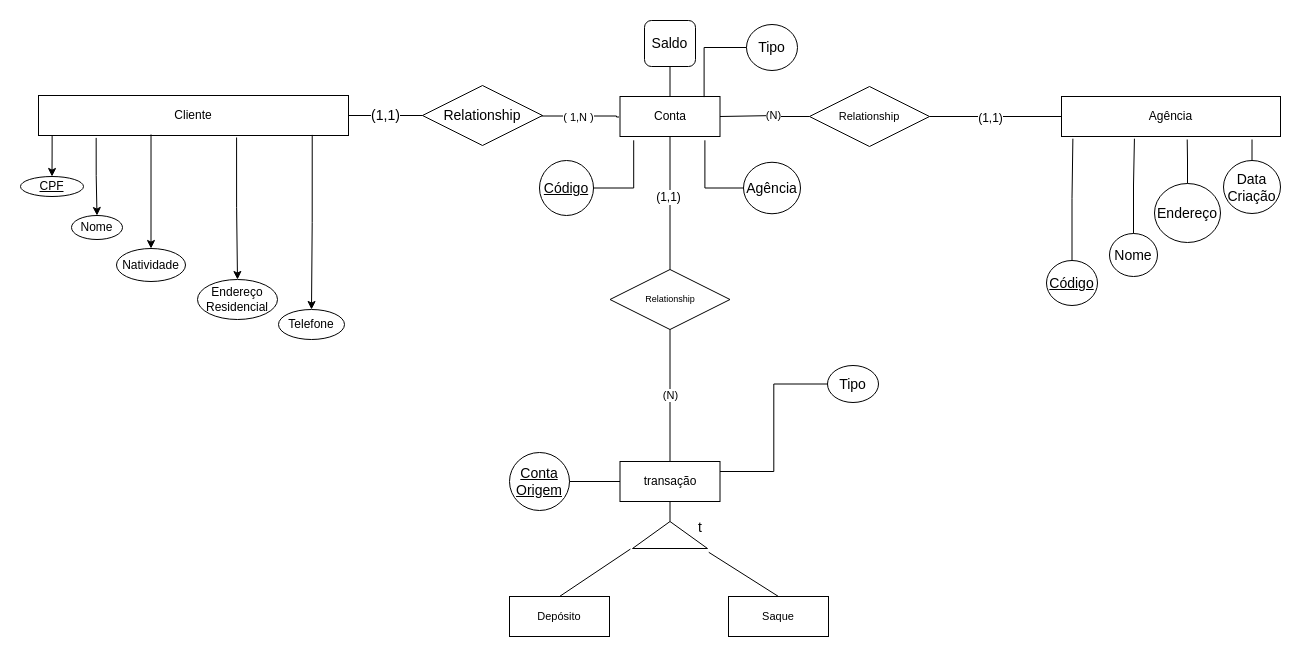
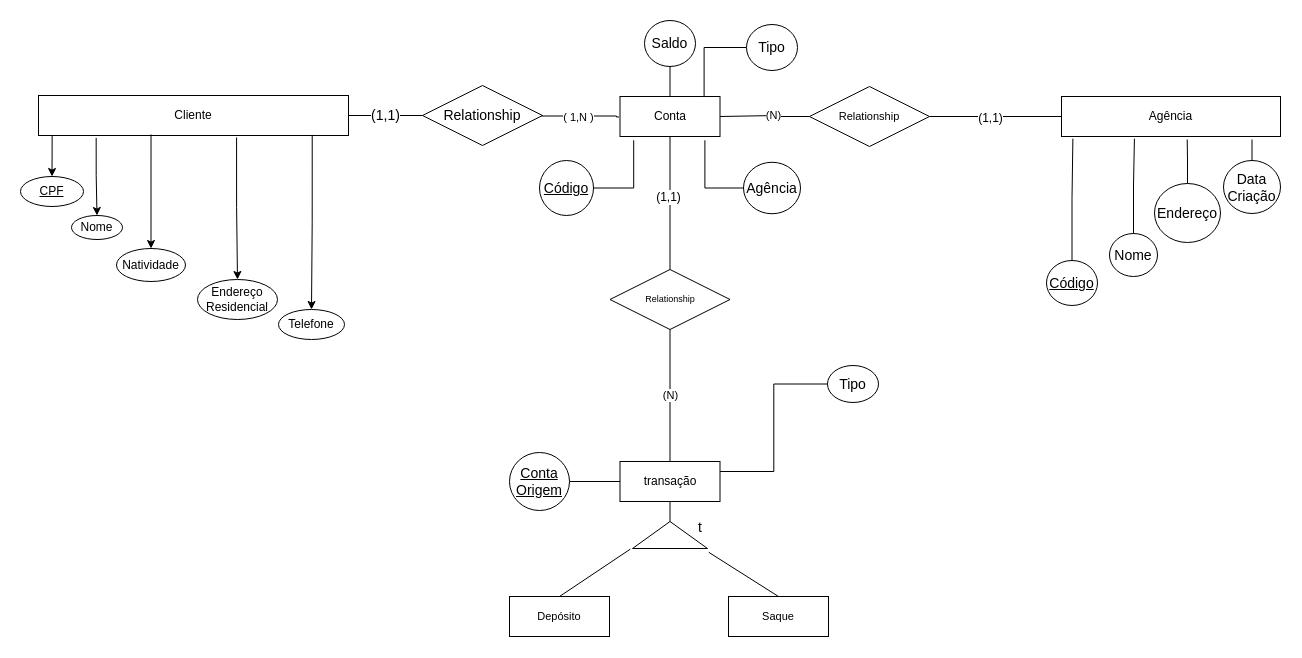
  <mxCell id="0" />
  <mxCell id="1" parent="0" />
  <mxCell id="2" style="edgeStyle=orthogonalEdgeStyle;rounded=0;orthogonalLoop=1;jettySize=auto;html=1;exitX=0.186;exitY=1.06;exitDx=0;exitDy=0;exitPerimeter=0;" edge="1" parent="1" source="9" target="10"><mxGeometry relative="1" as="geometry"><mxPoint x="311" y="212" as="targetPoint" /><mxPoint x="319" y="143" as="sourcePoint" /></mxGeometry></mxCell>
  <mxCell id="3" style="edgeStyle=orthogonalEdgeStyle;rounded=0;orthogonalLoop=1;jettySize=auto;html=1;entryX=0.5;entryY=0;entryDx=0;entryDy=0;exitX=0.363;exitY=0.975;exitDx=0;exitDy=0;exitPerimeter=0;" edge="1" parent="1" source="9" target="11"><mxGeometry relative="1" as="geometry"><mxPoint x="371" y="128" as="sourcePoint" /></mxGeometry></mxCell>
  <mxCell id="4" style="edgeStyle=orthogonalEdgeStyle;rounded=0;orthogonalLoop=1;jettySize=auto;html=1;entryX=0.5;entryY=0;entryDx=0;entryDy=0;exitX=0.639;exitY=1.05;exitDx=0;exitDy=0;exitPerimeter=0;" edge="1" parent="1" source="9" target="12"><mxGeometry relative="1" as="geometry"><mxPoint x="458" y="113" as="sourcePoint" /></mxGeometry></mxCell>
  <mxCell id="5" style="edgeStyle=orthogonalEdgeStyle;rounded=0;orthogonalLoop=1;jettySize=auto;html=1;entryX=0.5;entryY=0;entryDx=0;entryDy=0;exitX=0.883;exitY=0.985;exitDx=0;exitDy=0;exitPerimeter=0;" edge="1" parent="1" source="9" target="13"><mxGeometry relative="1" as="geometry"><mxPoint x="533" y="107" as="sourcePoint" /></mxGeometry></mxCell>
  <mxCell id="6" style="edgeStyle=orthogonalEdgeStyle;rounded=0;orthogonalLoop=1;jettySize=auto;html=1;exitX=0.044;exitY=1.005;exitDx=0;exitDy=0;entryX=0.5;entryY=0;entryDx=0;entryDy=0;exitPerimeter=0;" edge="1" parent="1" source="9" target="14"><mxGeometry relative="1" as="geometry" /></mxCell>
  <mxCell id="7" value="( 1,N )" style="edgeStyle=orthogonalEdgeStyle;rounded=0;orthogonalLoop=1;jettySize=auto;html=1;entryX=0;entryY=0.5;entryDx=0;entryDy=0;fontSize=11;startArrow=none;startFill=0;endArrow=none;endFill=0;endSize=24;exitX=1;exitY=0.5;exitDx=0;exitDy=0;" edge="1" parent="1"><mxGeometry x="-0.057" y="-1" relative="1" as="geometry"><mxPoint x="541" y="115.5" as="sourcePoint" /><mxPoint x="618.5" y="116.5" as="targetPoint" /><Array as="points"><mxPoint x="616" y="116" /><mxPoint x="616" y="117" /></Array><mxPoint as="offset" /></mxGeometry></mxCell>
  <mxCell id="8" value="(1,1)" style="edgeStyle=orthogonalEdgeStyle;rounded=0;orthogonalLoop=1;jettySize=auto;html=1;exitX=1;exitY=0.5;exitDx=0;exitDy=0;entryX=0;entryY=0.5;entryDx=0;entryDy=0;fontSize=14;startArrow=none;startFill=0;endArrow=none;endFill=0;endSize=24;strokeWidth=1;" edge="1" parent="1" source="9" target="34"><mxGeometry relative="1" as="geometry" /></mxCell>
  <mxCell id="9" value="Cliente" style="whiteSpace=wrap;html=1;align=center;shadow=0;strokeColor=default;strokeWidth=1;fillColor=none;" vertex="1" parent="1"><mxGeometry x="38" y="95" width="310" height="40" as="geometry" /></mxCell>
  <mxCell id="10" value="Nome" style="ellipse;whiteSpace=wrap;html=1;align=center;shadow=0;strokeColor=#000000;strokeWidth=1;fillColor=none;" vertex="1" parent="1"><mxGeometry x="71" y="215" width="51" height="24" as="geometry" /></mxCell>
  <mxCell id="11" value="Natividade" style="ellipse;whiteSpace=wrap;html=1;align=center;shadow=0;strokeColor=#000000;strokeWidth=1;fillColor=none;" vertex="1" parent="1"><mxGeometry x="116" y="248" width="69" height="33" as="geometry" /></mxCell>
  <mxCell id="12" value="Endereço Residencial" style="ellipse;whiteSpace=wrap;html=1;align=center;shadow=0;strokeColor=#000000;strokeWidth=1;fillColor=none;" vertex="1" parent="1"><mxGeometry x="197" y="279" width="80" height="40" as="geometry" /></mxCell>
  <mxCell id="13" value="Telefone" style="ellipse;whiteSpace=wrap;html=1;align=center;shadow=0;strokeColor=#000000;strokeWidth=1;fillColor=none;" vertex="1" parent="1"><mxGeometry x="278" y="309" width="66" height="30" as="geometry" /></mxCell>
- <mxCell id="14" value="CPF" style="ellipse;whiteSpace=wrap;html=1;align=center;fontStyle=4;shadow=0;strokeColor=#000000;strokeWidth=1;fillColor=none;" vertex="1" parent="1"><mxGeometry x="20" y="176" width="63" height="20" as="geometry" /></mxCell>
+ <mxCell id="14" value="CPF" style="ellipse;whiteSpace=wrap;html=1;align=center;fontStyle=4;shadow=0;strokeColor=#000000;strokeWidth=1;fillColor=none;" vertex="1" parent="1"><mxGeometry x="20" y="176" width="63" height="30" as="geometry" /></mxCell>
  <mxCell id="15" style="edgeStyle=orthogonalEdgeStyle;rounded=0;orthogonalLoop=1;jettySize=auto;html=1;exitX=0.5;exitY=1;exitDx=0;exitDy=0;" edge="1" parent="1" source="14" target="14"><mxGeometry relative="1" as="geometry" /></mxCell>
  <mxCell id="16" value="Agência" style="whiteSpace=wrap;html=1;align=center;shadow=0;strokeColor=#000000;strokeWidth=1;fillColor=none;" vertex="1" parent="1"><mxGeometry x="1061" y="96" width="219" height="40" as="geometry" /></mxCell>
  <mxCell id="17" value="Conta" style="whiteSpace=wrap;html=1;align=center;shadow=0;strokeColor=#000000;strokeWidth=1;fillColor=none;" vertex="1" parent="1"><mxGeometry x="619.5" y="96" width="100" height="40" as="geometry" /></mxCell>
  <mxCell id="18" style="edgeStyle=orthogonalEdgeStyle;rounded=0;orthogonalLoop=1;jettySize=auto;html=1;exitX=0.5;exitY=1;exitDx=0;exitDy=0;entryX=1;entryY=0.5;entryDx=0;entryDy=0;fontSize=11;startArrow=none;startFill=0;endArrow=none;endFill=0;endSize=24;" edge="1" parent="1" source="21" target="26"><mxGeometry relative="1" as="geometry" /></mxCell>
  <mxCell id="19" style="edgeStyle=orthogonalEdgeStyle;rounded=0;orthogonalLoop=1;jettySize=auto;html=1;exitX=0;exitY=0.5;exitDx=0;exitDy=0;fontSize=14;startArrow=none;startFill=0;endArrow=none;endFill=0;endSize=24;strokeWidth=1;entryX=1;entryY=0.5;entryDx=0;entryDy=0;" edge="1" parent="1" source="21" target="52"><mxGeometry relative="1" as="geometry"><mxPoint x="581" y="481" as="targetPoint" /></mxGeometry></mxCell>
  <mxCell id="20" style="edgeStyle=orthogonalEdgeStyle;rounded=0;orthogonalLoop=1;jettySize=auto;html=1;exitX=1;exitY=0.25;exitDx=0;exitDy=0;entryX=0;entryY=0.5;entryDx=0;entryDy=0;fontSize=14;startArrow=none;startFill=0;endArrow=none;endFill=0;endSize=24;strokeWidth=1;" edge="1" parent="1" source="21" target="51"><mxGeometry relative="1" as="geometry" /></mxCell>
  <mxCell id="21" value="transação" style="whiteSpace=wrap;html=1;align=center;shadow=0;strokeColor=#000000;strokeWidth=1;fillColor=none;" vertex="1" parent="1"><mxGeometry x="619.5" y="461" width="100" height="40" as="geometry" /></mxCell>
  <mxCell id="22" value="(N)" style="edgeStyle=orthogonalEdgeStyle;rounded=0;orthogonalLoop=1;jettySize=auto;html=1;exitX=0.5;exitY=1;exitDx=0;exitDy=0;entryX=0.5;entryY=0;entryDx=0;entryDy=0;fontSize=11;startArrow=none;startFill=0;endArrow=none;endFill=0;endSize=24;" edge="1" parent="1" source="23" target="21"><mxGeometry relative="1" as="geometry" /></mxCell>
  <mxCell id="23" value="Relationship" style="shape=rhombus;perimeter=rhombusPerimeter;whiteSpace=wrap;html=1;align=center;shadow=0;fontSize=9;strokeColor=#000000;strokeWidth=1;fillColor=none;" vertex="1" parent="1"><mxGeometry x="609.5" y="269" width="120" height="60" as="geometry" /></mxCell>
  <mxCell id="24" value="&lt;font style=&quot;font-size: 11px&quot;&gt;Depósito&lt;/font&gt;" style="whiteSpace=wrap;html=1;align=center;shadow=0;fontSize=9;strokeColor=#000000;strokeWidth=1;fillColor=none;" vertex="1" parent="1"><mxGeometry x="509" y="596" width="100" height="40" as="geometry" /></mxCell>
  <mxCell id="25" value="&lt;font style=&quot;font-size: 11px&quot;&gt;Saque&lt;br&gt;&lt;/font&gt;" style="whiteSpace=wrap;html=1;align=center;shadow=0;fontSize=9;strokeColor=#000000;strokeWidth=1;fillColor=none;" vertex="1" parent="1"><mxGeometry x="728" y="596" width="100" height="40" as="geometry" /></mxCell>
  <mxCell id="26" value="" style="triangle;whiteSpace=wrap;html=1;shadow=0;fontSize=11;strokeColor=#000000;strokeWidth=1;fillColor=none;rotation=-90;" vertex="1" parent="1"><mxGeometry x="656" y="497" width="27" height="75" as="geometry" /></mxCell>
  <mxCell id="27" value="" style="endArrow=none;html=1;rounded=0;fontSize=11;endSize=24;exitX=0.5;exitY=0;exitDx=0;exitDy=0;entryX=-0.022;entryY=-0.028;entryDx=0;entryDy=0;entryPerimeter=0;" edge="1" parent="1" source="24" target="26"><mxGeometry relative="1" as="geometry"><mxPoint x="698" y="137" as="sourcePoint" /><mxPoint x="803" y="359" as="targetPoint" /></mxGeometry></mxCell>
  <mxCell id="28" value="" style="endArrow=none;html=1;rounded=0;fontSize=11;endSize=24;exitX=0.5;exitY=0;exitDx=0;exitDy=0;entryX=-0.141;entryY=1.017;entryDx=0;entryDy=0;entryPerimeter=0;" edge="1" parent="1" source="25" target="26"><mxGeometry relative="1" as="geometry"><mxPoint x="739" y="377" as="sourcePoint" /><mxPoint x="801.4" y="335.594" as="targetPoint" /></mxGeometry></mxCell>
  <mxCell id="29" value="(N)" style="edgeStyle=orthogonalEdgeStyle;rounded=0;orthogonalLoop=1;jettySize=auto;html=1;exitX=0;exitY=0.5;exitDx=0;exitDy=0;entryX=1;entryY=0.5;entryDx=0;entryDy=0;fontSize=11;startArrow=none;startFill=0;endArrow=none;endFill=0;endSize=24;" edge="1" parent="1" source="30" target="17"><mxGeometry x="-0.187" relative="1" as="geometry"><Array as="points"><mxPoint x="776" y="116" /><mxPoint x="776" y="115" /></Array><mxPoint as="offset" /></mxGeometry></mxCell>
  <mxCell id="30" value="Relationship" style="shape=rhombus;perimeter=rhombusPerimeter;whiteSpace=wrap;html=1;align=center;shadow=0;fontSize=11;strokeColor=#000000;strokeWidth=1;fillColor=none;" vertex="1" parent="1"><mxGeometry x="809" y="86" width="120" height="60" as="geometry" /></mxCell>
  <mxCell id="31" value="&lt;font style=&quot;font-size: 12px&quot;&gt;(1,1)&lt;/font&gt;" style="endArrow=none;html=1;rounded=0;fontSize=9;entryX=0;entryY=0.5;entryDx=0;entryDy=0;exitX=1;exitY=0.5;exitDx=0;exitDy=0;strokeWidth=1;" edge="1" parent="1" source="30" target="16"><mxGeometry x="-0.08" y="-2" relative="1" as="geometry"><mxPoint x="935" y="118" as="sourcePoint" /><mxPoint x="1071.5" y="146" as="targetPoint" /><Array as="points" /><mxPoint as="offset" /></mxGeometry></mxCell>
  <mxCell id="32" value="&lt;font style=&quot;font-size: 12px&quot;&gt;(1,1)&lt;/font&gt;" style="endArrow=none;html=1;rounded=0;fontSize=9;entryX=0.5;entryY=0;entryDx=0;entryDy=0;exitX=0.5;exitY=1;exitDx=0;exitDy=0;strokeWidth=1;" edge="1" parent="1" source="17" target="23"><mxGeometry x="-0.08" y="-2" relative="1" as="geometry"><mxPoint x="680" y="176" as="sourcePoint" /><mxPoint x="680" y="267" as="targetPoint" /><Array as="points" /><mxPoint as="offset" /></mxGeometry></mxCell>
  <mxCell id="33" value="&lt;font style=&quot;font-size: 14px&quot;&gt;t&lt;/font&gt;" style="text;html=1;strokeColor=none;fillColor=none;align=center;verticalAlign=middle;whiteSpace=wrap;rounded=0;shadow=0;fontSize=12;" vertex="1" parent="1"><mxGeometry x="669.5" y="512" width="60" height="30" as="geometry" /></mxCell>
  <mxCell id="34" value="Relationship" style="shape=rhombus;perimeter=rhombusPerimeter;whiteSpace=wrap;html=1;align=center;shadow=0;fontSize=14;strokeColor=#000000;strokeWidth=1;fillColor=none;" vertex="1" parent="1"><mxGeometry x="422" y="85" width="120" height="60" as="geometry" /></mxCell>
  <mxCell id="35" style="edgeStyle=orthogonalEdgeStyle;rounded=0;orthogonalLoop=1;jettySize=auto;html=1;exitX=0.5;exitY=0;exitDx=0;exitDy=0;fontSize=14;startArrow=none;startFill=0;endArrow=none;endFill=0;endSize=24;strokeWidth=1;entryX=0.052;entryY=1.055;entryDx=0;entryDy=0;entryPerimeter=0;" edge="1" parent="1" source="36" target="16"><mxGeometry relative="1" as="geometry"><mxPoint x="1072" y="164" as="targetPoint" /></mxGeometry></mxCell>
  <mxCell id="36" value="&lt;u&gt;Código&lt;br&gt;&lt;/u&gt;" style="ellipse;whiteSpace=wrap;html=1;align=center;shadow=0;fontSize=14;strokeColor=#000000;strokeWidth=1;fillColor=none;" vertex="1" parent="1"><mxGeometry x="1046" y="260" width="51" height="45" as="geometry" /></mxCell>
  <mxCell id="37" style="edgeStyle=orthogonalEdgeStyle;rounded=0;orthogonalLoop=1;jettySize=auto;html=1;exitX=0.5;exitY=0;exitDx=0;exitDy=0;entryX=0.333;entryY=1.055;entryDx=0;entryDy=0;entryPerimeter=0;fontSize=14;startArrow=none;startFill=0;endArrow=none;endFill=0;endSize=24;strokeWidth=1;" edge="1" parent="1" source="38" target="16"><mxGeometry relative="1" as="geometry" /></mxCell>
  <mxCell id="38" value="Nome" style="ellipse;whiteSpace=wrap;html=1;align=center;shadow=0;fontSize=14;strokeColor=#000000;strokeWidth=1;fillColor=none;" vertex="1" parent="1"><mxGeometry x="1109" y="233" width="48" height="43" as="geometry" /></mxCell>
  <mxCell id="39" style="edgeStyle=orthogonalEdgeStyle;rounded=0;orthogonalLoop=1;jettySize=auto;html=1;exitX=0.5;exitY=0;exitDx=0;exitDy=0;entryX=0.574;entryY=1.075;entryDx=0;entryDy=0;entryPerimeter=0;fontSize=14;startArrow=none;startFill=0;endArrow=none;endFill=0;endSize=24;strokeWidth=1;" edge="1" parent="1" source="40" target="16"><mxGeometry relative="1" as="geometry" /></mxCell>
  <mxCell id="40" value="Endereço" style="ellipse;whiteSpace=wrap;html=1;align=center;shadow=0;fontSize=14;strokeColor=#000000;strokeWidth=1;fillColor=none;" vertex="1" parent="1"><mxGeometry x="1154" y="183" width="66" height="59" as="geometry" /></mxCell>
  <mxCell id="41" style="edgeStyle=orthogonalEdgeStyle;rounded=0;orthogonalLoop=1;jettySize=auto;html=1;exitX=0.5;exitY=0;exitDx=0;exitDy=0;entryX=0.87;entryY=1.075;entryDx=0;entryDy=0;entryPerimeter=0;fontSize=14;startArrow=none;startFill=0;endArrow=none;endFill=0;endSize=24;strokeWidth=1;" edge="1" parent="1" source="42" target="16"><mxGeometry relative="1" as="geometry" /></mxCell>
  <mxCell id="42" value="Data&lt;br&gt;Criação" style="ellipse;whiteSpace=wrap;html=1;align=center;shadow=0;fontSize=14;strokeColor=#000000;strokeWidth=1;fillColor=none;" vertex="1" parent="1"><mxGeometry x="1223" y="160" width="57" height="53" as="geometry" /></mxCell>
  <mxCell id="43" style="edgeStyle=orthogonalEdgeStyle;rounded=0;orthogonalLoop=1;jettySize=auto;html=1;exitX=1;exitY=0.5;exitDx=0;exitDy=0;entryX=0.137;entryY=1.095;entryDx=0;entryDy=0;entryPerimeter=0;fontSize=14;startArrow=none;startFill=0;endArrow=none;endFill=0;endSize=24;strokeWidth=1;" edge="1" parent="1" source="44" target="17"><mxGeometry relative="1" as="geometry" /></mxCell>
  <mxCell id="44" value="Código" style="ellipse;whiteSpace=wrap;html=1;align=center;fontStyle=4;shadow=0;fontSize=14;strokeColor=#000000;strokeWidth=1;fillColor=none;" vertex="1" parent="1"><mxGeometry x="539" y="160" width="54" height="55" as="geometry" /></mxCell>
  <mxCell id="45" style="edgeStyle=orthogonalEdgeStyle;rounded=0;orthogonalLoop=1;jettySize=auto;html=1;exitX=0;exitY=0.5;exitDx=0;exitDy=0;entryX=0.849;entryY=1.095;entryDx=0;entryDy=0;entryPerimeter=0;fontSize=14;startArrow=none;startFill=0;endArrow=none;endFill=0;endSize=24;strokeWidth=1;" edge="1" parent="1" source="46" target="17"><mxGeometry relative="1" as="geometry" /></mxCell>
  <mxCell id="46" value="Agência" style="ellipse;whiteSpace=wrap;html=1;align=center;shadow=0;fontSize=14;strokeColor=#000000;strokeWidth=1;fillColor=none;" vertex="1" parent="1"><mxGeometry x="743" y="161.75" width="57" height="51.5" as="geometry" /></mxCell>
  <mxCell id="47" style="edgeStyle=orthogonalEdgeStyle;rounded=0;orthogonalLoop=1;jettySize=auto;html=1;exitX=0.5;exitY=1;exitDx=0;exitDy=0;entryX=0.5;entryY=0;entryDx=0;entryDy=0;fontSize=14;startArrow=none;startFill=0;endArrow=none;endFill=0;endSize=24;strokeWidth=1;" edge="1" parent="1" source="48" target="17"><mxGeometry relative="1" as="geometry" /></mxCell>
- <mxCell id="48" value="Saldo" style="whiteSpace=wrap;html=1;align=center;shadow=0;fontSize=14;strokeColor=#000000;strokeWidth=1;fillColor=none;rounded=1;" vertex="1" parent="1"><mxGeometry x="644" y="20" width="51" height="46" as="geometry" /></mxCell>
+ <mxCell id="48" value="Saldo" style="ellipse;whiteSpace=wrap;html=1;align=center;shadow=0;fontSize=14;strokeColor=#000000;strokeWidth=1;fillColor=none;" vertex="1" parent="1"><mxGeometry x="644" y="20" width="51" height="46" as="geometry" /></mxCell>
  <mxCell id="49" style="edgeStyle=orthogonalEdgeStyle;rounded=0;orthogonalLoop=1;jettySize=auto;html=1;exitX=0;exitY=0.5;exitDx=0;exitDy=0;entryX=0.841;entryY=0.015;entryDx=0;entryDy=0;entryPerimeter=0;fontSize=14;startArrow=none;startFill=0;endArrow=none;endFill=0;endSize=24;strokeWidth=1;" edge="1" parent="1" source="50" target="17"><mxGeometry relative="1" as="geometry" /></mxCell>
  <mxCell id="50" value="Tipo" style="ellipse;whiteSpace=wrap;html=1;align=center;shadow=0;fontSize=14;strokeColor=#000000;strokeWidth=1;fillColor=none;" vertex="1" parent="1"><mxGeometry x="746" y="24" width="51" height="46" as="geometry" /></mxCell>
  <mxCell id="51" value="Tipo" style="ellipse;whiteSpace=wrap;html=1;align=center;shadow=0;fontSize=14;strokeColor=#000000;strokeWidth=1;fillColor=none;" vertex="1" parent="1"><mxGeometry x="827" y="365" width="51" height="37" as="geometry" /></mxCell>
  <mxCell id="52" value="Conta &lt;br&gt;Origem" style="ellipse;whiteSpace=wrap;html=1;align=center;fontStyle=4;shadow=0;fontSize=14;strokeColor=#000000;strokeWidth=1;fillColor=none;" vertex="1" parent="1"><mxGeometry x="509" y="452" width="60" height="58" as="geometry" /></mxCell>
